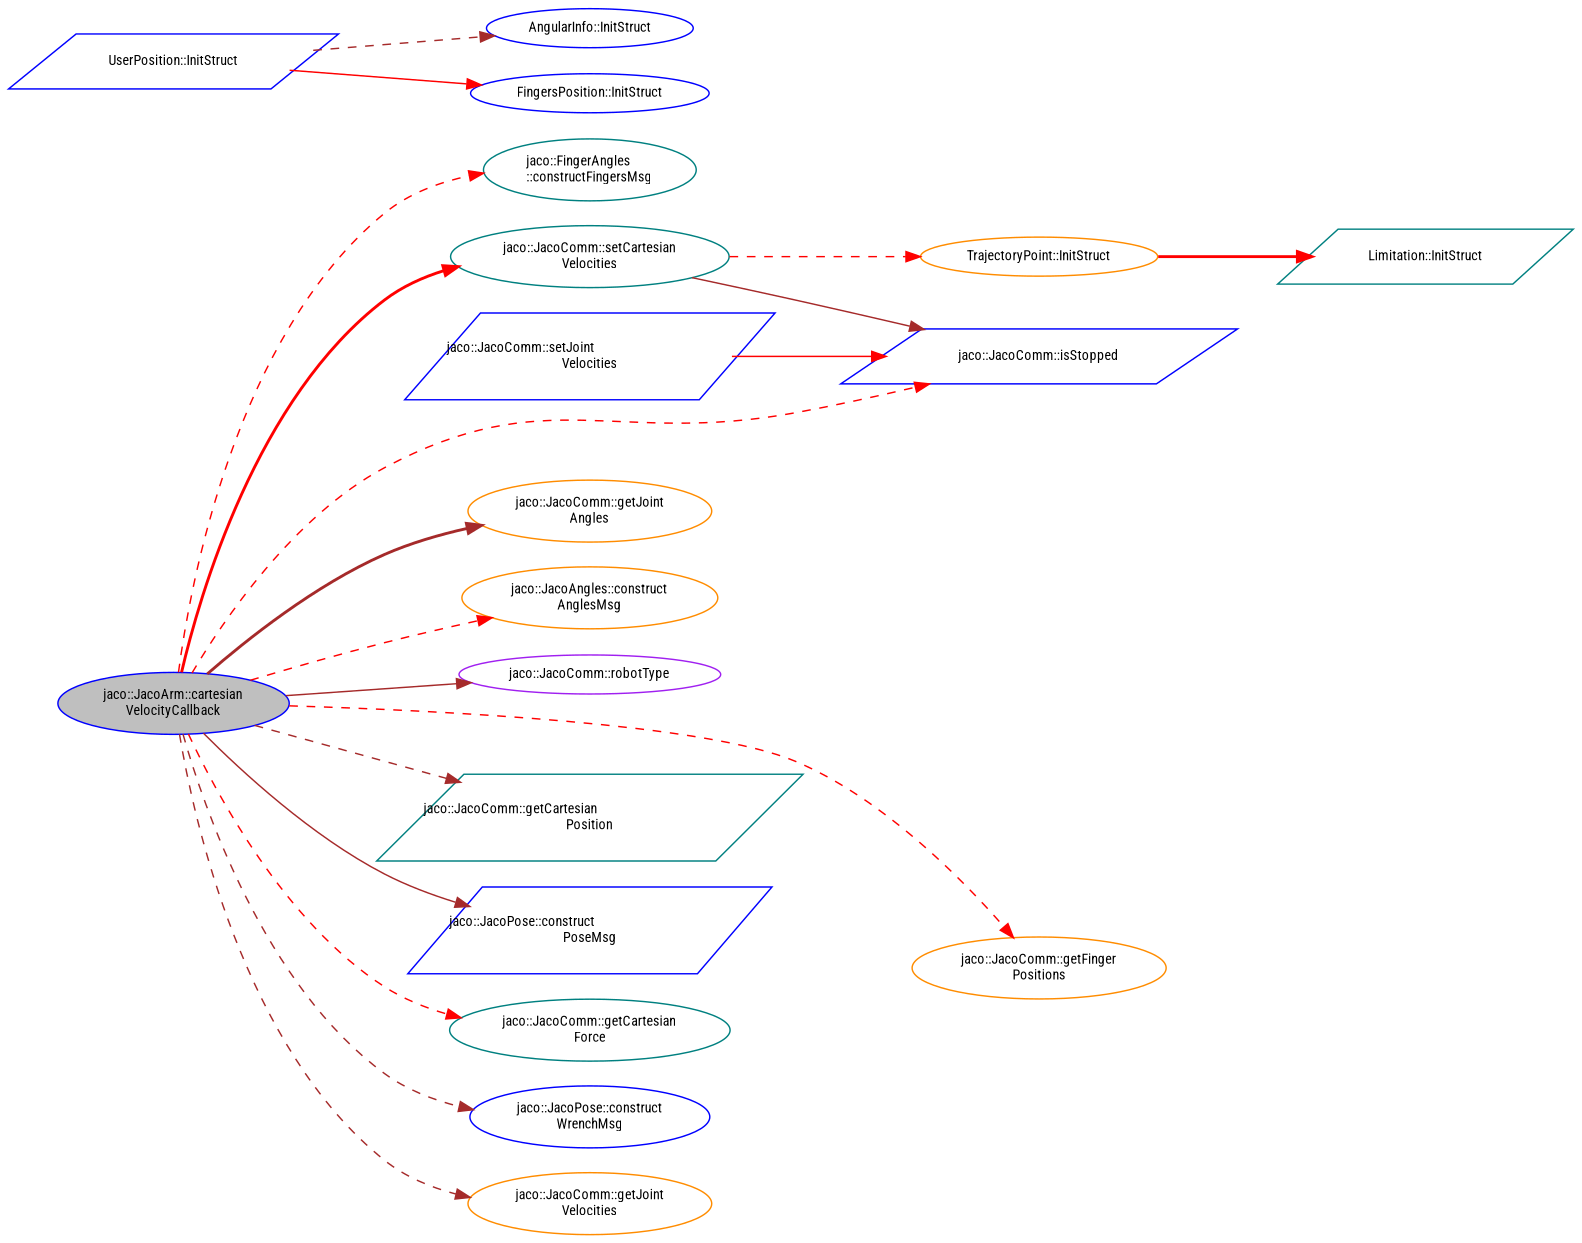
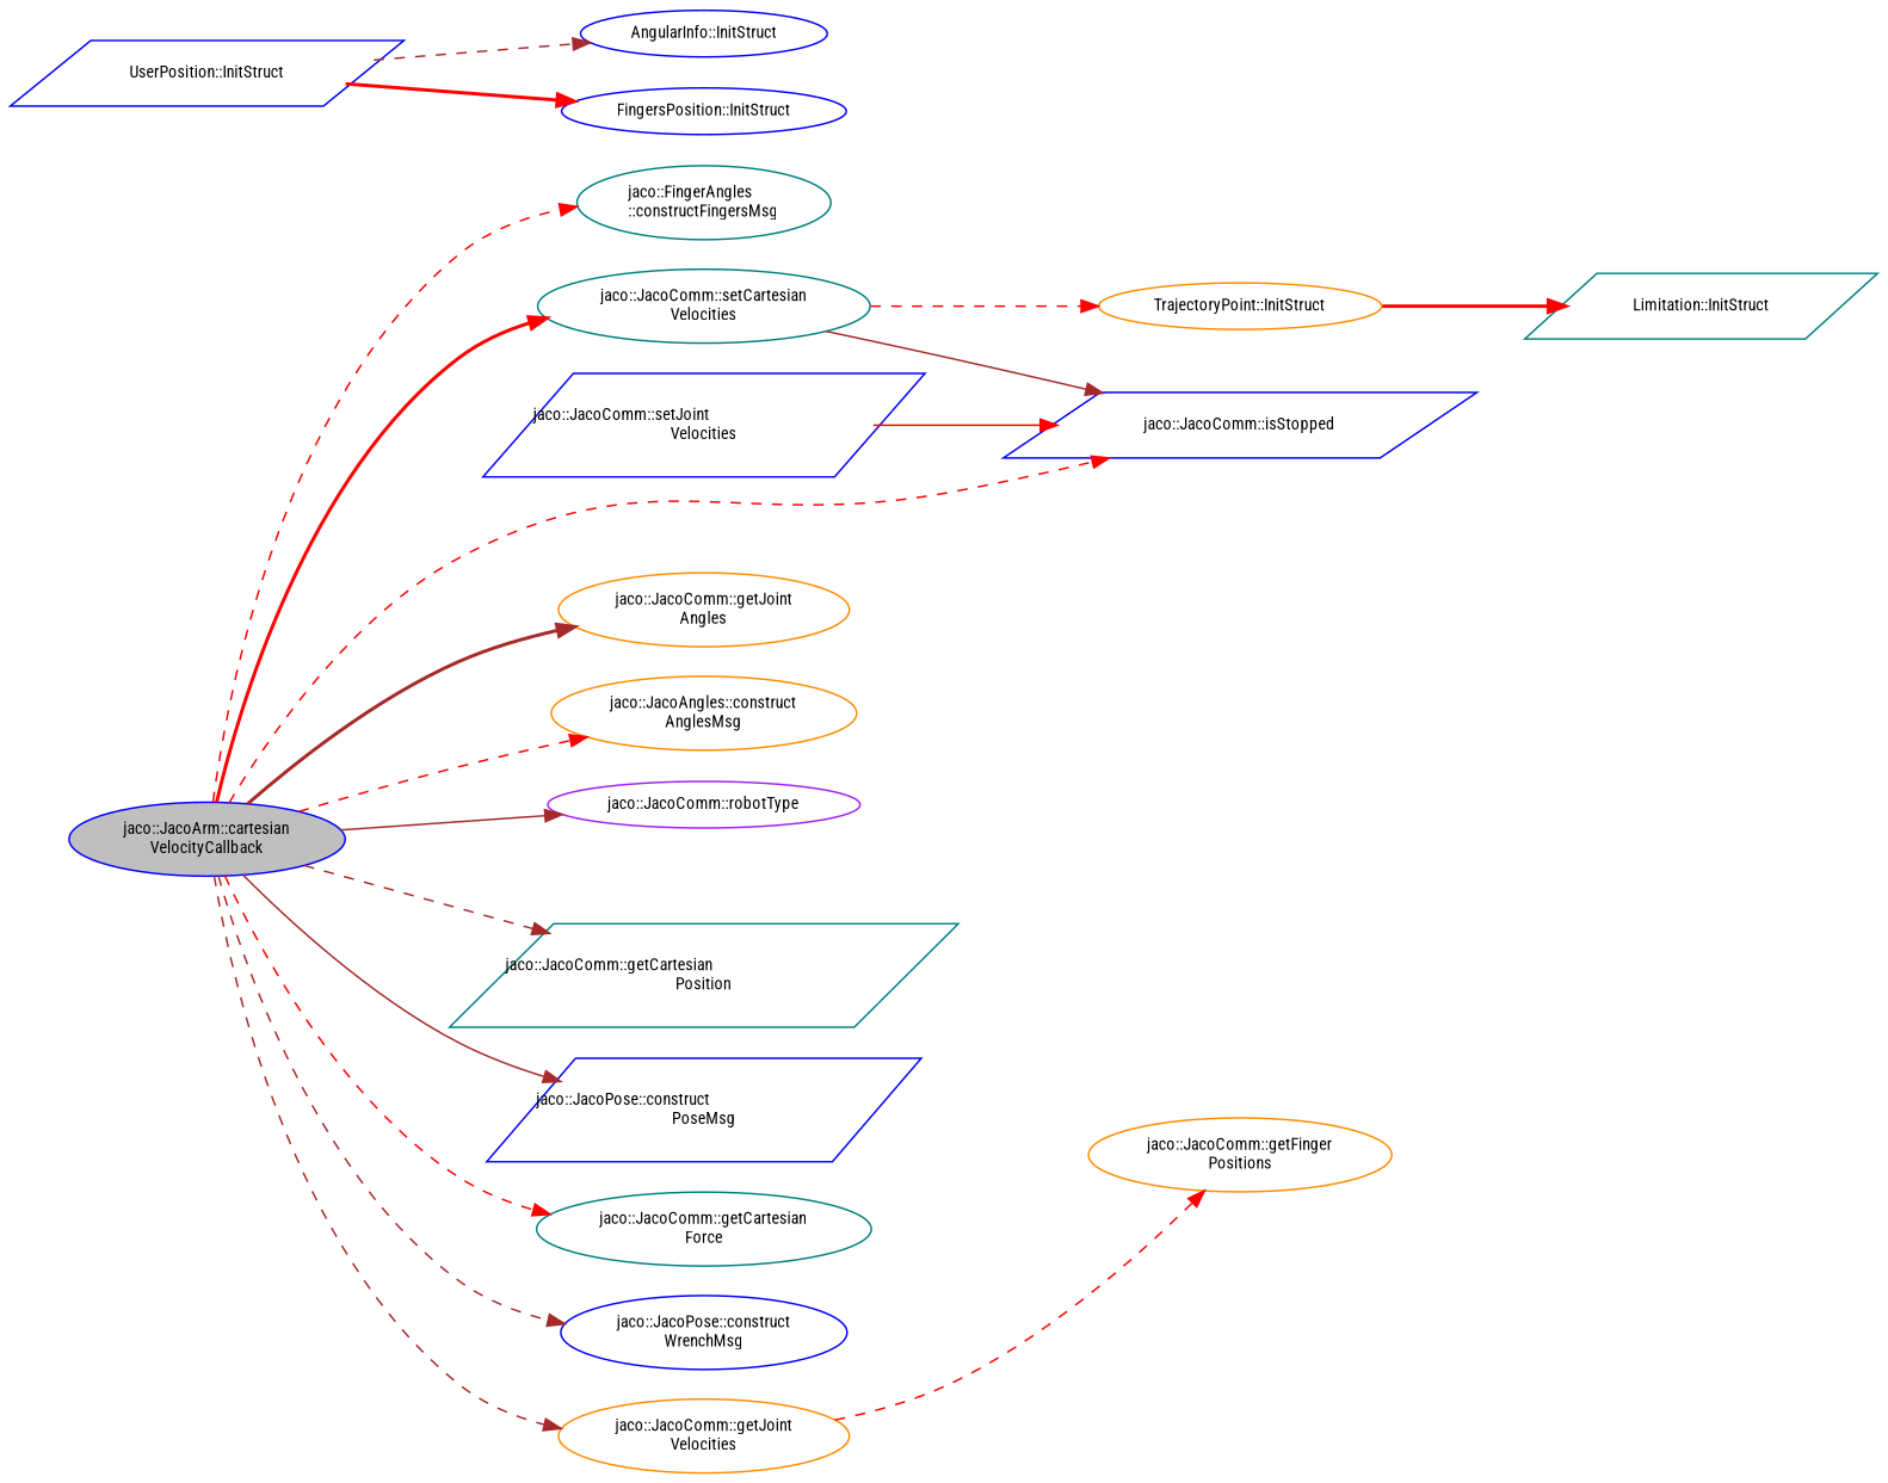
  digraph {
    fontname="Roboto Condensed"
    rankdir=LR
    node [color=blue fillcolor=white fontname="Roboto Condensed" fontsize=10 shape=ellipse style=filled]
    edge [color=red fontname="Roboto Condensed" fontsize=10 labelfontname=Helvetica labelfontsize=10 style=dashed]
    n1 [fillcolor=grey75 fontcolor=black height=0.2 label="jaco::JacoArm::cartesian\lVelocityCallback" width=0.4]
    n2 [height=0.2 label="jaco::JacoComm::isStopped" shape=parallelogram width=0.4]
    n3 [color=teal height=0.2 label="jaco::JacoComm::setCartesian\lVelocities" width=0.4]
    n4 [color=darkorange height=0.2 label="jaco::JacoComm::getFinger\lPositions" width=0.4]
    n5 [color=darkorange height=0.2 label="jaco::JacoComm::getJoint\lAngles" width=0.4]
    n6 [color=darkorange height=0.2 label="jaco::JacoAngles::construct\lAnglesMsg" width=0.4]
    n7 [color=purple height=0.2 label="jaco::JacoComm::robotType" width=0.4]
    n8 [color=darkorange height=0.2 label="jaco::JacoComm::getJoint\lVelocities" width=0.4]
    n9 [color=teal height=0.2 label="jaco::JacoComm::getCartesian\lPosition" shape=parallelogram width=0.4]
    n10 [height=0.2 label="jaco::JacoPose::construct\lPoseMsg" shape=parallelogram width=0.4]
    n11 [color=teal height=0.2 label="jaco::JacoComm::getCartesian\lForce" width=0.4]
    n12 [height=0.2 label="jaco::JacoPose::construct\lWrenchMsg" width=0.4]
    n13 [color=teal height=0.2 label="jaco::FingerAngles\l::constructFingersMsg" width=0.4]
    n14 [color=darkorange height=0.2 label="TrajectoryPoint::InitStruct" width=0.4]
    n15 [height=0.2 label="jaco::JacoComm::setJoint\lVelocities" shape=parallelogram width=0.4]
    n16 [color=teal height=0.2 label="Limitation::InitStruct" shape=parallelogram width=0.4]
    n17 [height=0.2 label="UserPosition::InitStruct" shape=parallelogram width=0.4]
    n18 [height=0.2 label="AngularInfo::InitStruct" width=0.4]
    n19 [height=0.2 label="FingersPosition::InitStruct" width=0.4]
    n1 -> n2
    n1 -> n3 [style=bold]
-   n1 -> n4
+   n8 -> n4
    n1 -> n5 [color=brown style=bold]
    n1 -> n6
    n1 -> n7 [color=brown style=solid]
    n1 -> n8 [color=brown]
    n1 -> n9 [color=brown]
    n1 -> n10 [color=brown style=solid]
    n1 -> n11
    n1 -> n12 [color=brown]
    n1 -> n13
    n3 -> n2 [color=brown style=solid]
    n3 -> n14
    n14 -> n16 [style=bold]
    n15 -> n2 [style=solid]
    n17 -> n18 [color=brown]
-   n17 -> n19 [style=solid]
+   n17 -> n19 [style=bold]
  }
